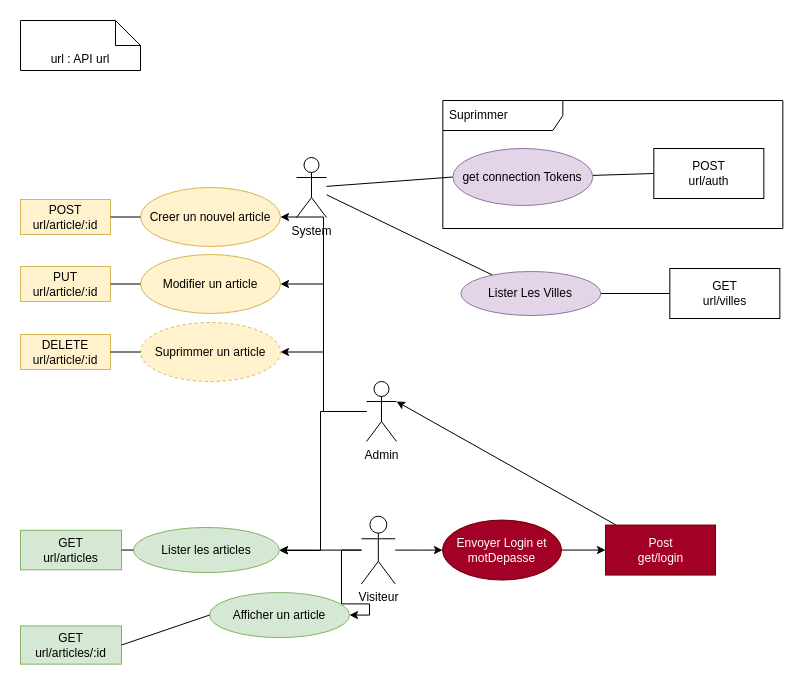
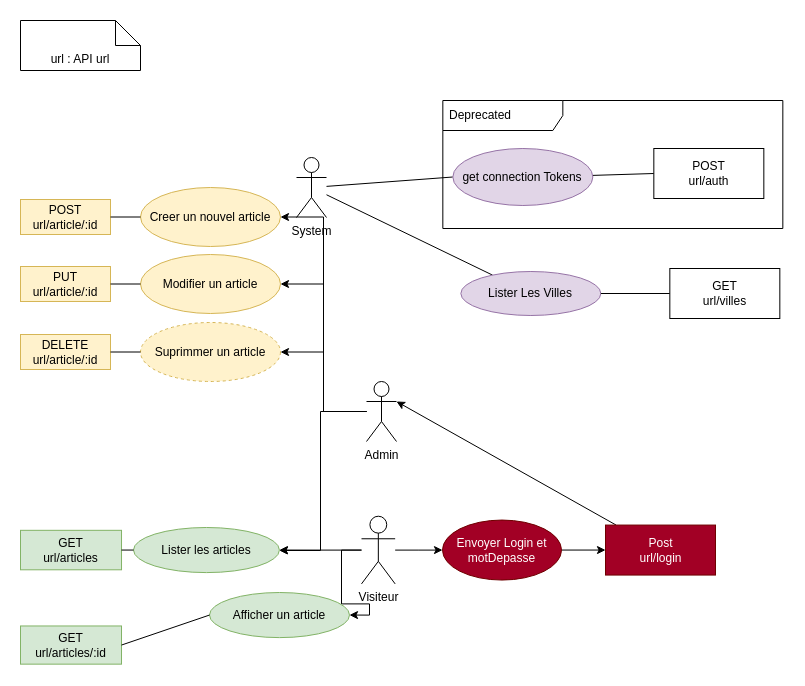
  <mxCell id="0" />
  <mxCell id="1" parent="0" />
  <mxCell id="2" style="edgeStyle=orthogonalEdgeStyle;rounded=0;orthogonalLoop=1;jettySize=auto;html=1;" edge="1" parent="1" source="6" target="26"><mxGeometry relative="1" as="geometry"><Array as="points"><mxPoint x="320" y="411" /><mxPoint x="320" y="550" /></Array></mxGeometry></mxCell>
  <mxCell id="3" style="edgeStyle=orthogonalEdgeStyle;rounded=0;orthogonalLoop=1;jettySize=auto;html=1;" edge="1" parent="1" source="6" target="38"><mxGeometry relative="1" as="geometry" /></mxCell>
  <mxCell id="4" style="edgeStyle=orthogonalEdgeStyle;rounded=0;orthogonalLoop=1;jettySize=auto;html=1;entryX=1;entryY=0.5;entryDx=0;entryDy=0;" edge="1" parent="1" source="6" target="35"><mxGeometry relative="1" as="geometry" /></mxCell>
  <mxCell id="5" style="edgeStyle=orthogonalEdgeStyle;rounded=0;orthogonalLoop=1;jettySize=auto;html=1;entryX=1;entryY=0.5;entryDx=0;entryDy=0;" edge="1" parent="1" source="6" target="32"><mxGeometry relative="1" as="geometry"><Array as="points"><mxPoint x="323" y="411" /><mxPoint x="323" y="217" /></Array></mxGeometry></mxCell>
  <mxCell id="6" value="&lt;div&gt;Admin&lt;/div&gt;" style="shape=umlActor;verticalLabelPosition=bottom;verticalAlign=top;html=1;outlineConnect=0;" parent="1" vertex="1"><mxGeometry x="366" y="381" width="30" height="60" as="geometry" /></mxCell>
  <mxCell id="7" value="System" style="shape=umlActor;verticalLabelPosition=bottom;verticalAlign=top;html=1;" parent="1" vertex="1"><mxGeometry x="296" y="157" width="30" height="60" as="geometry" /></mxCell>
  <mxCell id="8" style="rounded=0;orthogonalLoop=1;jettySize=auto;html=1;endArrow=none;endFill=0;" parent="1" source="9" target="7" edge="1"><mxGeometry relative="1" as="geometry"><mxPoint x="381.33" y="288" as="targetPoint" /></mxGeometry></mxCell>
  <mxCell id="9" value="Lister Les Villes" style="ellipse;whiteSpace=wrap;html=1;fillColor=#e1d5e7;strokeColor=#9673a6;" parent="1" vertex="1"><mxGeometry x="460.33" y="271" width="140" height="44" as="geometry" /></mxCell>
  <mxCell id="10" style="edgeStyle=orthogonalEdgeStyle;rounded=0;orthogonalLoop=1;jettySize=auto;html=1;endArrow=none;endFill=0;" parent="1" source="11" target="9" edge="1"><mxGeometry relative="1" as="geometry" /></mxCell>
  <mxCell id="11" value="&lt;div&gt;GET&lt;/div&gt;&lt;div&gt;url/villes&lt;br&gt;&lt;/div&gt;" style="html=1;" parent="1" vertex="1"><mxGeometry x="669.33" y="268" width="110" height="50" as="geometry" /></mxCell>
  <mxCell id="12" style="edgeStyle=orthogonalEdgeStyle;rounded=0;orthogonalLoop=1;jettySize=auto;html=1;exitX=1;exitY=0.5;exitDx=0;exitDy=0;" parent="1" source="13" target="15" edge="1"><mxGeometry relative="1" as="geometry" /></mxCell>
  <mxCell id="13" value="Envoyer Login et motDepasse" style="ellipse;whiteSpace=wrap;html=1;fillColor=#a20025;fontColor=#ffffff;strokeColor=#6F0000;" parent="1" vertex="1"><mxGeometry x="442" y="519.56" width="119" height="60" as="geometry" /></mxCell>
  <mxCell id="14" style="rounded=0;orthogonalLoop=1;jettySize=auto;html=1;entryX=1;entryY=0.333;entryDx=0;entryDy=0;entryPerimeter=0;" edge="1" parent="1" source="15" target="6"><mxGeometry relative="1" as="geometry" /></mxCell>
- <mxCell id="15" value="&lt;div&gt;Post&lt;/div&gt;&lt;div&gt;get/login&lt;br&gt;&lt;/div&gt;" style="html=1;fillColor=#a20025;fontColor=#ffffff;strokeColor=#6F0000;" parent="1" vertex="1"><mxGeometry x="605" y="524.56" width="110" height="50" as="geometry" /></mxCell>
+ <mxCell id="15" value="&lt;div&gt;Post&lt;/div&gt;&lt;div&gt;url/login&lt;br&gt;&lt;/div&gt;" style="html=1;fillColor=#a20025;fontColor=#ffffff;strokeColor=#6F0000;" parent="1" vertex="1"><mxGeometry x="605" y="524.56" width="110" height="50" as="geometry" /></mxCell>
  <mxCell id="16" style="edgeStyle=none;rounded=0;orthogonalLoop=1;jettySize=auto;html=1;endArrow=none;endFill=0;exitX=0;exitY=0.5;exitDx=0;exitDy=0;" parent="1" source="18" target="7" edge="1"><mxGeometry relative="1" as="geometry"><mxPoint x="377.33" y="238" as="targetPoint" /></mxGeometry></mxCell>
  <mxCell id="17" style="edgeStyle=none;rounded=0;orthogonalLoop=1;jettySize=auto;html=1;entryX=0;entryY=0.5;entryDx=0;entryDy=0;endArrow=none;endFill=0;" parent="1" source="18" target="19" edge="1"><mxGeometry relative="1" as="geometry" /></mxCell>
  <mxCell id="18" value="get connection Tokens" style="ellipse;whiteSpace=wrap;html=1;fillColor=#e1d5e7;strokeColor=#9673a6;" parent="1" vertex="1"><mxGeometry x="452.33" y="148" width="140" height="57" as="geometry" /></mxCell>
  <mxCell id="19" value="&lt;div&gt;POST&lt;br&gt;&lt;/div&gt;&lt;div&gt;url/auth&lt;br&gt;&lt;/div&gt;" style="html=1;" parent="1" vertex="1"><mxGeometry x="653.33" y="148" width="110" height="50" as="geometry" /></mxCell>
  <mxCell id="20" value="url : API url " style="shape=note2;boundedLbl=1;whiteSpace=wrap;html=1;size=25;verticalAlign=top;align=center;" parent="1" vertex="1"><mxGeometry x="20" y="20" width="120" height="50" as="geometry" /></mxCell>
- <mxCell id="21" value="Suprimmer" style="shape=umlFrame;whiteSpace=wrap;html=1;width=120;height=30;boundedLbl=1;verticalAlign=middle;align=left;spacingLeft=5;" parent="1" vertex="1"><mxGeometry x="442.33" y="100" width="340" height="128" as="geometry" /></mxCell>
+ <mxCell id="21" value="Deprecated" style="shape=umlFrame;whiteSpace=wrap;html=1;width=120;height=30;boundedLbl=1;verticalAlign=middle;align=left;spacingLeft=5;" parent="1" vertex="1"><mxGeometry x="442.33" y="100" width="340" height="128" as="geometry" /></mxCell>
  <mxCell id="22" style="edgeStyle=orthogonalEdgeStyle;rounded=0;orthogonalLoop=1;jettySize=auto;html=1;" parent="1" source="25" target="13" edge="1"><mxGeometry relative="1" as="geometry" /></mxCell>
  <mxCell id="23" style="edgeStyle=orthogonalEdgeStyle;rounded=0;orthogonalLoop=1;jettySize=auto;html=1;entryX=1;entryY=0.5;entryDx=0;entryDy=0;" edge="1" parent="1" source="25" target="26"><mxGeometry relative="1" as="geometry" /></mxCell>
  <mxCell id="24" style="edgeStyle=orthogonalEdgeStyle;rounded=0;orthogonalLoop=1;jettySize=auto;html=1;entryX=1;entryY=0.5;entryDx=0;entryDy=0;" edge="1" parent="1" source="25" target="29"><mxGeometry relative="1" as="geometry" /></mxCell>
  <mxCell id="25" value="Visiteur" style="shape=umlActor;verticalLabelPosition=bottom;verticalAlign=top;html=1;outlineConnect=0;" parent="1" vertex="1"><mxGeometry x="360.998" y="515.72" width="33.672" height="67.676" as="geometry" /></mxCell>
  <mxCell id="26" value="&lt;div&gt;Lister les articles&lt;/div&gt;" style="ellipse;whiteSpace=wrap;html=1;fillColor=#d5e8d4;strokeColor=#82b366;" parent="1" vertex="1"><mxGeometry x="133" y="526.996" width="145.91" height="45.117" as="geometry" /></mxCell>
  <mxCell id="27" value="GET&lt;br&gt;url/articles" style="text;html=1;strokeColor=#82b366;fillColor=#d5e8d4;align=center;verticalAlign=middle;whiteSpace=wrap;rounded=0;shadow=0;sketch=0;" parent="1" vertex="1"><mxGeometry x="20" y="529.816" width="101.015" height="39.477" as="geometry" /></mxCell>
  <mxCell id="28" value="" style="endArrow=none;html=1;rounded=0;exitX=1;exitY=0.5;exitDx=0;exitDy=0;entryX=0;entryY=0.5;entryDx=0;entryDy=0;" parent="1" source="27" target="26" edge="1"><mxGeometry width="50" height="50" relative="1" as="geometry"><mxPoint x="98.567" y="671.631" as="sourcePoint" /><mxPoint x="154.687" y="615.234" as="targetPoint" /></mxGeometry></mxCell>
  <mxCell id="29" value="&lt;div&gt;Afficher un article&lt;/div&gt;" style="ellipse;whiteSpace=wrap;html=1;fillColor=#d5e8d4;strokeColor=#82b366;" vertex="1" parent="1"><mxGeometry x="209" y="592" width="140" height="45.12" as="geometry" /></mxCell>
  <mxCell id="30" value="GET&lt;br&gt;url/articles/:id" style="text;html=1;strokeColor=#82b366;fillColor=#d5e8d4;align=center;verticalAlign=middle;whiteSpace=wrap;rounded=0;shadow=0;sketch=0;" vertex="1" parent="1"><mxGeometry x="20" y="625.47" width="101.01" height="38.18" as="geometry" /></mxCell>
  <mxCell id="31" value="" style="endArrow=none;html=1;rounded=0;exitX=1;exitY=0.5;exitDx=0;exitDy=0;entryX=0;entryY=0.5;entryDx=0;entryDy=0;" edge="1" parent="1" source="30" target="29"><mxGeometry width="50" height="50" relative="1" as="geometry"><mxPoint x="98.567" y="721.631" as="sourcePoint" /><mxPoint x="154.687" y="665.234" as="targetPoint" /></mxGeometry></mxCell>
  <mxCell id="32" value="&lt;div&gt;Creer un nouvel article&lt;/div&gt;" style="ellipse;whiteSpace=wrap;html=1;fillColor=#fff2cc;strokeColor=#d6b656;" parent="1" vertex="1"><mxGeometry x="140" y="187" width="140" height="59" as="geometry" /></mxCell>
  <mxCell id="33" value="POST&lt;br&gt;url/article/:id" style="text;html=1;strokeColor=#d6b656;fillColor=#fff2cc;align=center;verticalAlign=middle;whiteSpace=wrap;rounded=0;shadow=0;sketch=0;" parent="1" vertex="1"><mxGeometry x="20" y="199" width="90" height="35" as="geometry" /></mxCell>
  <mxCell id="34" value="" style="endArrow=none;html=1;rounded=0;exitX=1;exitY=0.5;exitDx=0;exitDy=0;entryX=0;entryY=0.5;entryDx=0;entryDy=0;" parent="1" source="33" target="32" edge="1"><mxGeometry width="50" height="50" relative="1" as="geometry"><mxPoint x="120" y="79" as="sourcePoint" /><mxPoint x="160" y="79" as="targetPoint" /></mxGeometry></mxCell>
  <mxCell id="35" value="&lt;div&gt;Modifier un article&lt;/div&gt;" style="ellipse;whiteSpace=wrap;html=1;fillColor=#fff2cc;strokeColor=#d6b656;" vertex="1" parent="1"><mxGeometry x="140" y="254" width="140" height="59" as="geometry" /></mxCell>
  <mxCell id="36" value="PUT&lt;br&gt;url/article/:id" style="text;html=1;strokeColor=#d6b656;fillColor=#fff2cc;align=center;verticalAlign=middle;whiteSpace=wrap;rounded=0;shadow=0;sketch=0;" vertex="1" parent="1"><mxGeometry x="20" y="266" width="90" height="35" as="geometry" /></mxCell>
  <mxCell id="37" value="" style="endArrow=none;html=1;rounded=0;exitX=1;exitY=0.5;exitDx=0;exitDy=0;entryX=0;entryY=0.5;entryDx=0;entryDy=0;" edge="1" parent="1" source="36" target="35"><mxGeometry width="50" height="50" relative="1" as="geometry"><mxPoint x="120" y="146" as="sourcePoint" /><mxPoint x="160" y="146" as="targetPoint" /></mxGeometry></mxCell>
  <mxCell id="38" value="&lt;div&gt;&lt;span style=&quot;background-color: initial;&quot;&gt;Suprimmer un article&lt;/span&gt;&lt;br&gt;&lt;/div&gt;" style="ellipse;whiteSpace=wrap;html=1;fillColor=#fff2cc;strokeColor=#d6b656;dashed=1;" vertex="1" parent="1"><mxGeometry x="140" y="322" width="140" height="59" as="geometry" /></mxCell>
  <mxCell id="39" value="DELETE&lt;br&gt;url/article/:id" style="text;html=1;strokeColor=#d6b656;fillColor=#fff2cc;align=center;verticalAlign=middle;whiteSpace=wrap;rounded=0;shadow=0;sketch=0;" vertex="1" parent="1"><mxGeometry x="20" y="334" width="90" height="35" as="geometry" /></mxCell>
  <mxCell id="40" value="" style="endArrow=none;html=1;rounded=0;exitX=1;exitY=0.5;exitDx=0;exitDy=0;entryX=0;entryY=0.5;entryDx=0;entryDy=0;" edge="1" parent="1" source="39" target="38"><mxGeometry width="50" height="50" relative="1" as="geometry"><mxPoint x="120" y="214" as="sourcePoint" /><mxPoint x="160" y="214" as="targetPoint" /></mxGeometry></mxCell>
